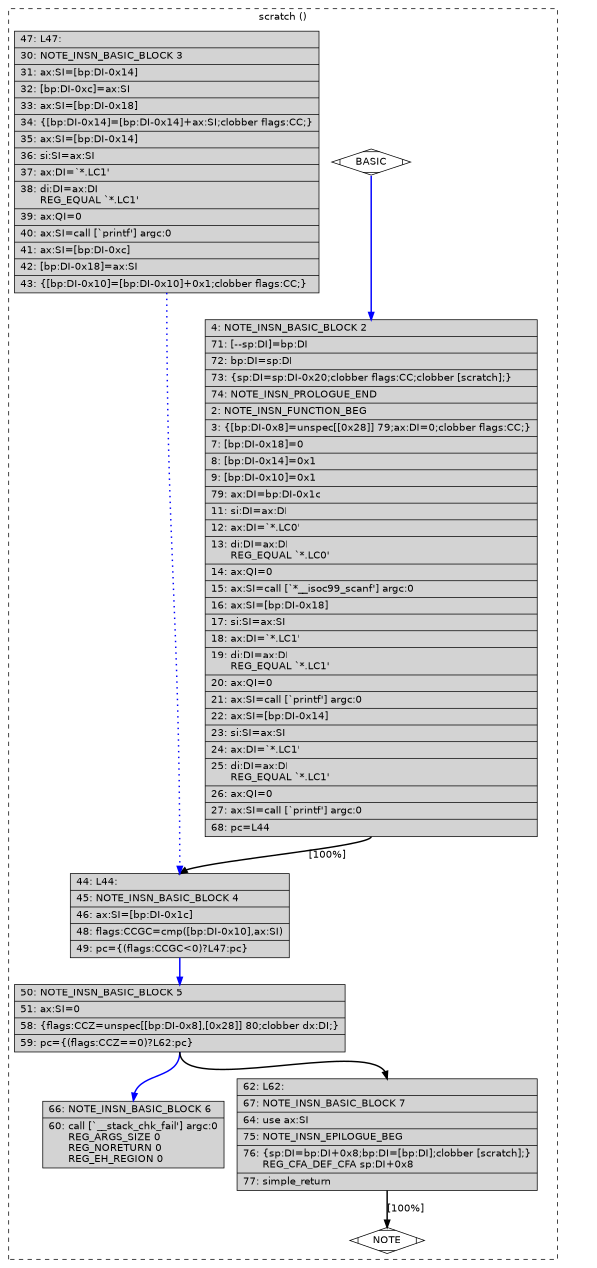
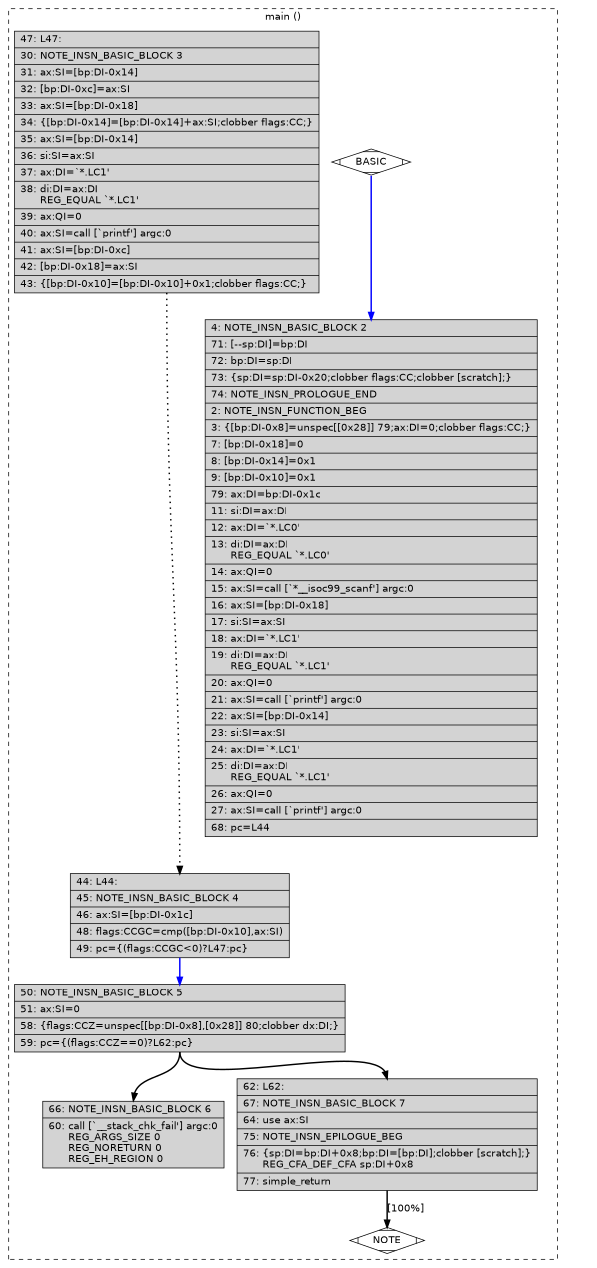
  digraph {
    fontname="DejaVu Sans"
    node [fillcolor=lightgrey fontname="DejaVu Sans" shape=record style=filled]
    edge [color=blue constraint=true fontname="DejaVu Sans" headport=n style="solid,bold" tailport=s weight=10]
    n1 [fillcolor=white label=BASIC shape=Mdiamond]
    n2 [label="{\ \ \ \ 4:\ NOTE_INSN_BASIC_BLOCK\ 2\l|\ \ \ 71:\ [--sp:DI]=bp:DI\l|\ \ \ 72:\ bp:DI=sp:DI\l|\ \ \ 73:\ \{sp:DI=sp:DI-0x20;clobber\ flags:CC;clobber\ [scratch];\}\l|\ \ \ 74:\ NOTE_INSN_PROLOGUE_END\l|\ \ \ \ 2:\ NOTE_INSN_FUNCTION_BEG\l|\ \ \ \ 3:\ \{[bp:DI-0x8]=unspec[[0x28]]\ 79;ax:DI=0;clobber\ flags:CC;\}\l|\ \ \ \ 7:\ [bp:DI-0x18]=0\l|\ \ \ \ 8:\ [bp:DI-0x14]=0x1\l|\ \ \ \ 9:\ [bp:DI-0x10]=0x1\l|\ \ \ 79:\ ax:DI=bp:DI-0x1c\l|\ \ \ 11:\ si:DI=ax:DI\l|\ \ \ 12:\ ax:DI=`*.LC0'\l|\ \ \ 13:\ di:DI=ax:DI\l\ \ \ \ \ \ REG_EQUAL\ `*.LC0'\l|\ \ \ 14:\ ax:QI=0\l|\ \ \ 15:\ ax:SI=call\ [`*__isoc99_scanf']\ argc:0\l|\ \ \ 16:\ ax:SI=[bp:DI-0x18]\l|\ \ \ 17:\ si:SI=ax:SI\l|\ \ \ 18:\ ax:DI=`*.LC1'\l|\ \ \ 19:\ di:DI=ax:DI\l\ \ \ \ \ \ REG_EQUAL\ `*.LC1'\l|\ \ \ 20:\ ax:QI=0\l|\ \ \ 21:\ ax:SI=call\ [`printf']\ argc:0\l|\ \ \ 22:\ ax:SI=[bp:DI-0x14]\l|\ \ \ 23:\ si:SI=ax:SI\l|\ \ \ 24:\ ax:DI=`*.LC1'\l|\ \ \ 25:\ di:DI=ax:DI\l\ \ \ \ \ \ REG_EQUAL\ `*.LC1'\l|\ \ \ 26:\ ax:QI=0\l|\ \ \ 27:\ ax:SI=call\ [`printf']\ argc:0\l|\ \ \ 68:\ pc=L44\l}"]
    n3 [fillcolor=white label=NOTE shape=Mdiamond]
    n4 [label="{\ \ \ 44:\ L44:\l|\ \ \ 45:\ NOTE_INSN_BASIC_BLOCK\ 4\l|\ \ \ 46:\ ax:SI=[bp:DI-0x1c]\l|\ \ \ 48:\ flags:CCGC=cmp([bp:DI-0x10],ax:SI)\l|\ \ \ 49:\ pc=\{(flags:CCGC\<0)?L47:pc\}\l}"]
    n5 [label="{\ \ \ 50:\ NOTE_INSN_BASIC_BLOCK\ 5\l|\ \ \ 51:\ ax:SI=0\l|\ \ \ 58:\ \{flags:CCZ=unspec[[bp:DI-0x8],[0x28]]\ 80;clobber\ dx:DI;\}\l|\ \ \ 59:\ pc=\{(flags:CCZ==0)?L62:pc\}\l}"]
    n6 [label="{\ \ \ 47:\ L47:\l|\ \ \ 30:\ NOTE_INSN_BASIC_BLOCK\ 3\l|\ \ \ 31:\ ax:SI=[bp:DI-0x14]\l|\ \ \ 32:\ [bp:DI-0xc]=ax:SI\l|\ \ \ 33:\ ax:SI=[bp:DI-0x18]\l|\ \ \ 34:\ \{[bp:DI-0x14]=[bp:DI-0x14]+ax:SI;clobber\ flags:CC;\}\l|\ \ \ 35:\ ax:SI=[bp:DI-0x14]\l|\ \ \ 36:\ si:SI=ax:SI\l|\ \ \ 37:\ ax:DI=`*.LC1'\l|\ \ \ 38:\ di:DI=ax:DI\l\ \ \ \ \ \ REG_EQUAL\ `*.LC1'\l|\ \ \ 39:\ ax:QI=0\l|\ \ \ 40:\ ax:SI=call\ [`printf']\ argc:0\l|\ \ \ 41:\ ax:SI=[bp:DI-0xc]\l|\ \ \ 42:\ [bp:DI-0x18]=ax:SI\l|\ \ \ 43:\ \{[bp:DI-0x10]=[bp:DI-0x10]+0x1;clobber\ flags:CC;\}\l}"]
    n7 [label="{\ \ \ 66:\ NOTE_INSN_BASIC_BLOCK\ 6\l|\ \ \ 60:\ call\ [`__stack_chk_fail']\ argc:0\l\ \ \ \ \ \ REG_ARGS_SIZE\ 0\l\ \ \ \ \ \ REG_NORETURN\ 0\l\ \ \ \ \ \ REG_EH_REGION\ 0\l}"]
    n8 [label="{\ \ \ 62:\ L62:\l|\ \ \ 67:\ NOTE_INSN_BASIC_BLOCK\ 7\l|\ \ \ 64:\ use\ ax:SI\l|\ \ \ 75:\ NOTE_INSN_EPILOGUE_BEG\l|\ \ \ 76:\ \{sp:DI=bp:DI+0x8;bp:DI=[bp:DI];clobber\ [scratch];\}\l\ \ \ \ \ \ REG_CFA_DEF_CFA\ sp:DI+0x8\l|\ \ \ 77:\ simple_return\l}"]
    subgraph cluster_1 {
      color=black
-     label="scratch ()"
+     label="main ()"
      style=dashed
      n1
      n2
      n3
      n4
      n5
      n6
      n7
      n8
    }
    n1 -> n2 [weight=100]
    n1 -> n3 [style=invis color="" weight=""]
-   n2 -> n4 [color=black label="[100%]"]
    n4 -> n5 [weight=100]
-   n5 -> n7 [weight=100]
+   n5 -> n7 [color=black weight=100]
    n5 -> n8 [color=black]
-   n6 -> n4 [constraint=false style="dotted,bold"]
+   n6 -> n4 [color=black constraint=false style="dotted,bold"]
    n8 -> n3 [color=black label="[100%]"]
  }
